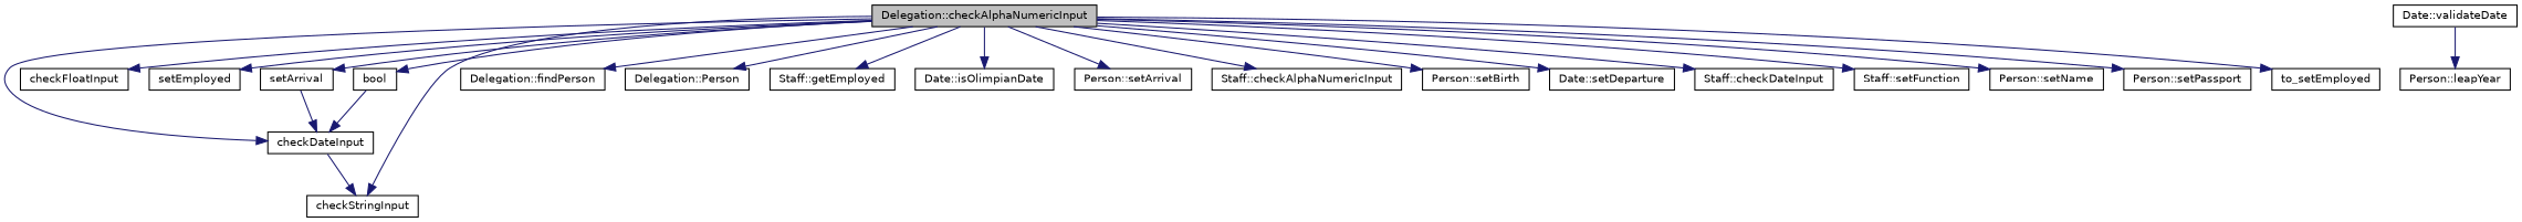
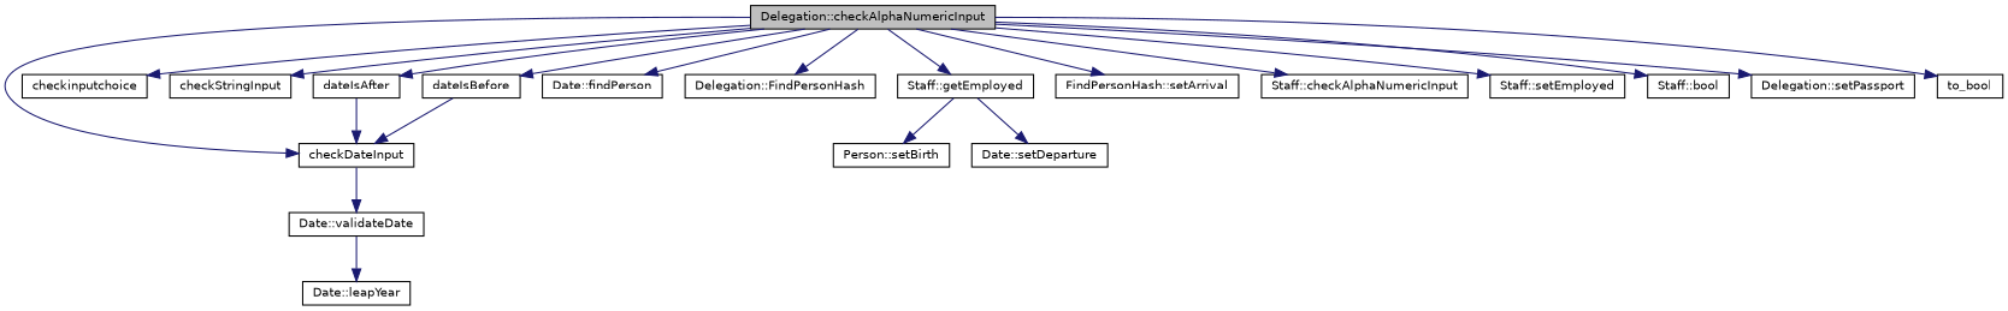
  digraph {
    fontname="DejaVu Sans"
    rankdir=TB
    node [color=black fillcolor=white fontname="DejaVu Sans" fontsize=10 shape=record style=filled]
    edge [color=midnightblue fontname="DejaVu Sans" fontsize=10 labelfontname=Helvetica labelfontsize=10 style=solid]
    n1 [fillcolor=grey75 fontcolor=black height=0.2 label="Delegation::checkAlphaNumericInput" width=0.4]
    n2 [height=0.2 label=checkDateInput width=0.4]
-   n3 [height=0.2 label=checkFloatInput width=0.4]
-   n4 [height=0.2 label=setEmployed width=0.4]
+   n4 [height=0.2 label=checkinputchoice width=0.4]
    n5 [height=0.2 label=checkStringInput width=0.4]
-   n6 [height=0.2 label=setArrival width=0.4]
-   n7 [height=0.2 label=bool width=0.4]
-   n8 [height=0.2 label="Delegation::findPerson" width=0.4]
-   n9 [height=0.2 label="Delegation::Person" width=0.4]
+   n6 [height=0.2 label=dateIsAfter width=0.4]
+   n7 [height=0.2 label=dateIsBefore width=0.4]
+   n8 [height=0.2 label="Date::findPerson" width=0.4]
+   n9 [height=0.2 label="Delegation::FindPersonHash" width=0.4]
    n10 [height=0.2 label="Staff::getEmployed" width=0.4]
-   n11 [height=0.2 label="Date::isOlimpianDate" width=0.4]
-   n12 [height=0.2 label="Person::setArrival" width=0.4]
+   n12 [height=0.2 label="FindPersonHash::setArrival" width=0.4]
    n13 [height=0.2 label="Staff::checkAlphaNumericInput" width=0.4]
    n14 [height=0.2 label="Person::setBirth" width=0.4]
    n15 [height=0.2 label="Date::setDeparture" width=0.4]
-   n16 [height=0.2 label="Staff::checkDateInput" width=0.4]
-   n17 [height=0.2 label="Staff::setFunction" width=0.4]
-   n18 [height=0.2 label="Person::setName" width=0.4]
-   n19 [height=0.2 label="Person::setPassport" width=0.4]
-   n20 [height=0.2 label=to_setEmployed width=0.4]
+   n16 [height=0.2 label="Staff::setEmployed" width=0.4]
+   n17 [height=0.2 label="Staff::bool" width=0.4]
+   n19 [height=0.2 label="Delegation::setPassport" width=0.4]
+   n20 [height=0.2 label=to_bool width=0.4]
    n21 [height=0.2 label="Date::validateDate" width=0.4]
-   n22 [height=0.2 label="Person::leapYear" width=0.4]
+   n22 [height=0.2 label="Date::leapYear" width=0.4]
    n1 -> n2
-   n1 -> n3
    n1 -> n4
    n1 -> n5
    n1 -> n6
    n1 -> n7
    n1 -> n8
    n1 -> n9
    n1 -> n10
-   n1 -> n11
    n1 -> n12
    n1 -> n13
-   n1 -> n14
-   n1 -> n15
+   n10 -> n14
+   n10 -> n15
    n1 -> n16
    n1 -> n17
-   n1 -> n18
    n1 -> n19
    n1 -> n20
-   n2 -> n5
+   n2 -> n21
    n6 -> n2
    n7 -> n2
    n21 -> n22
  }
